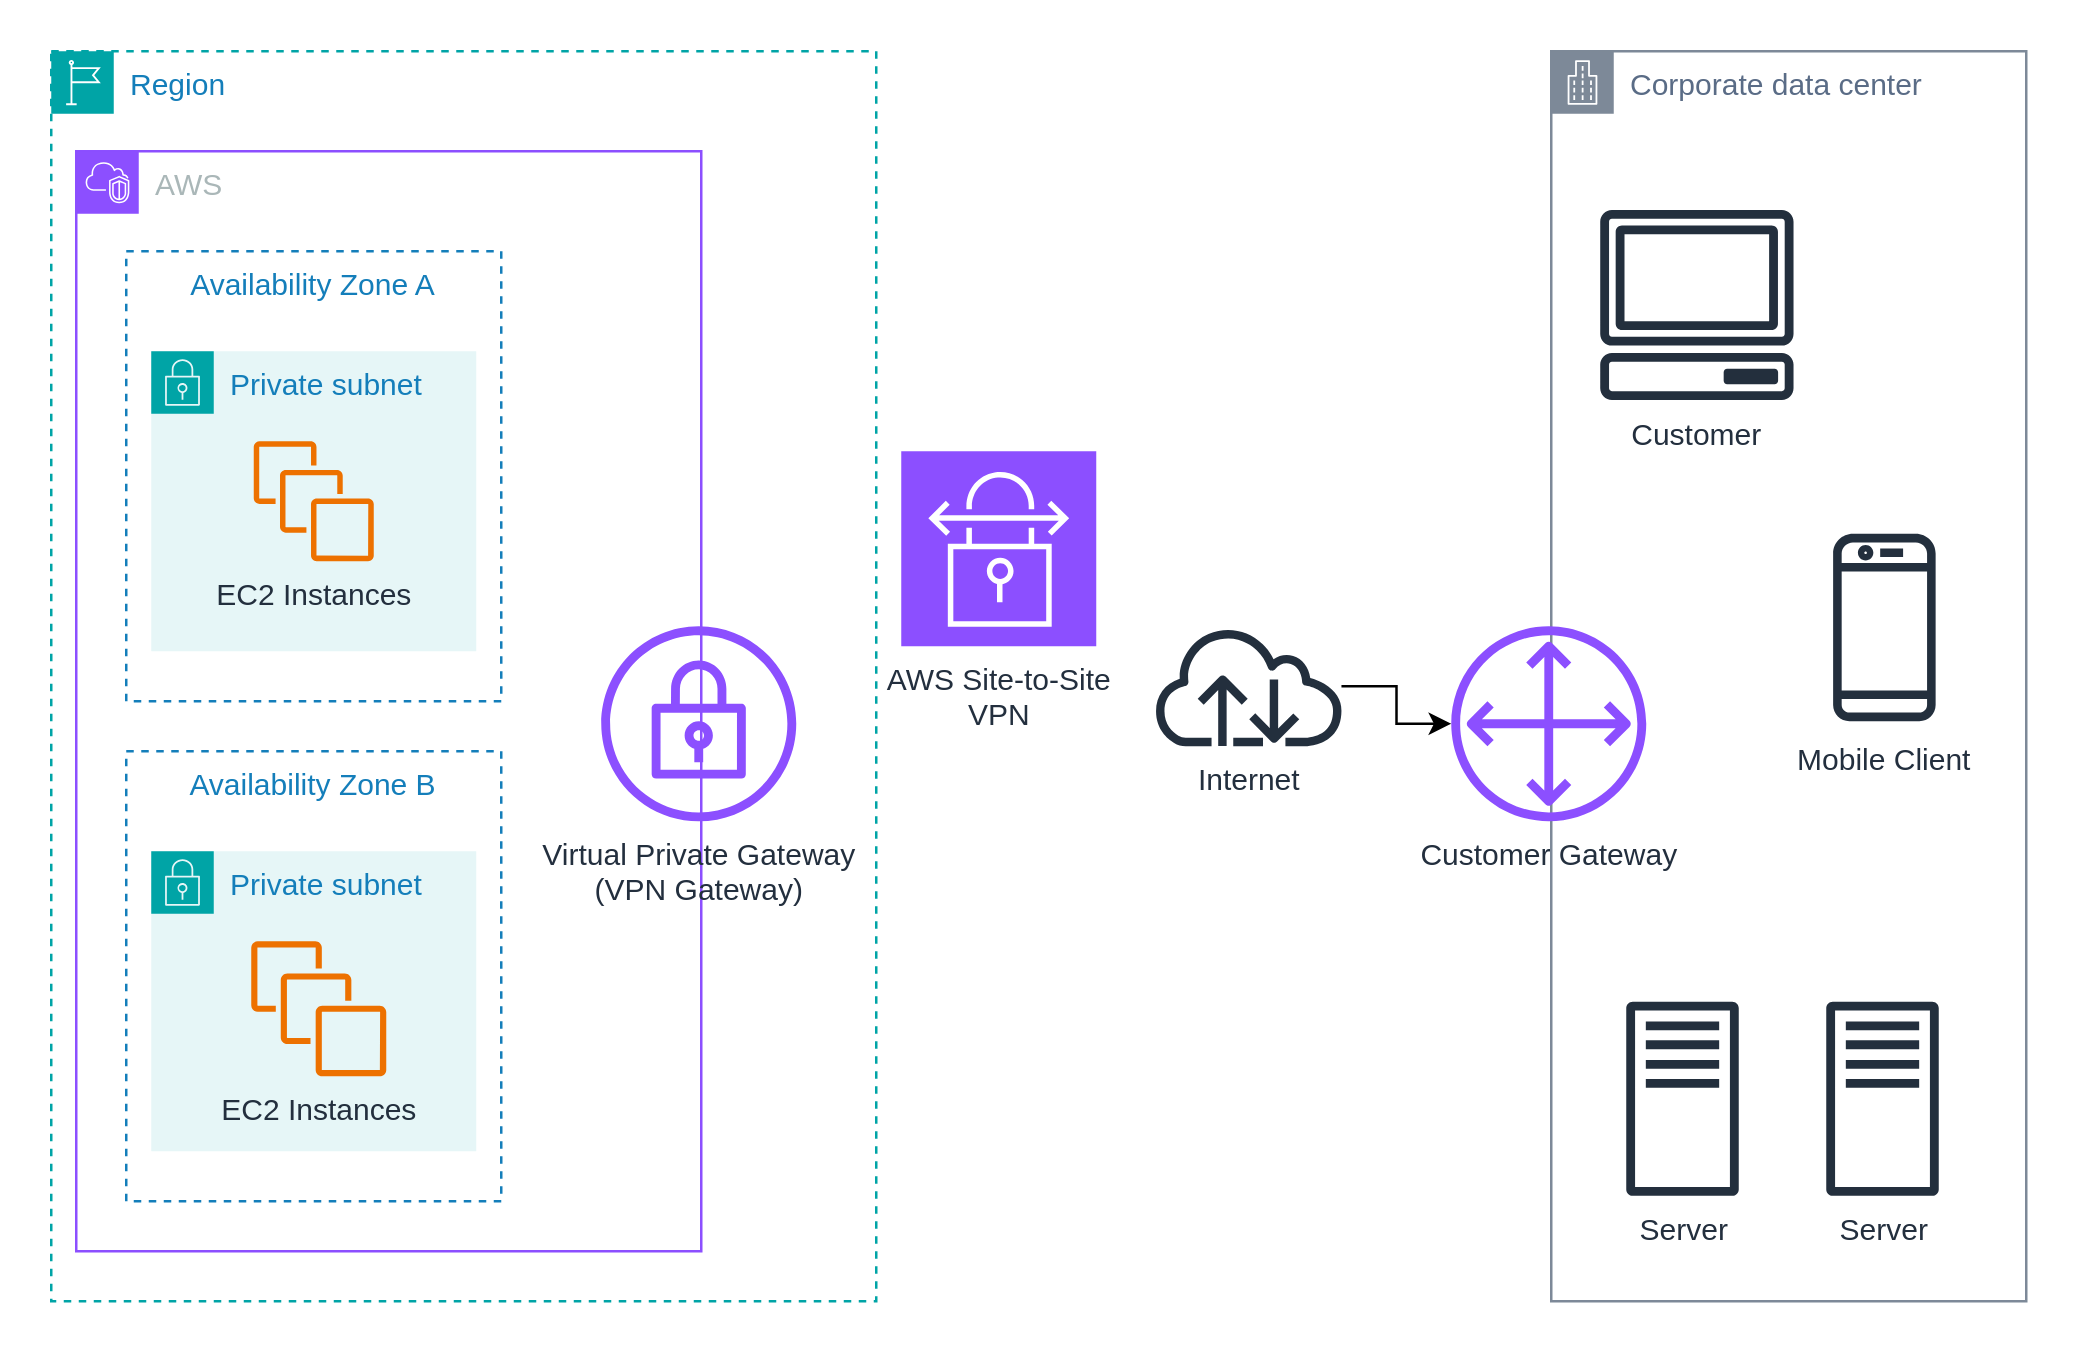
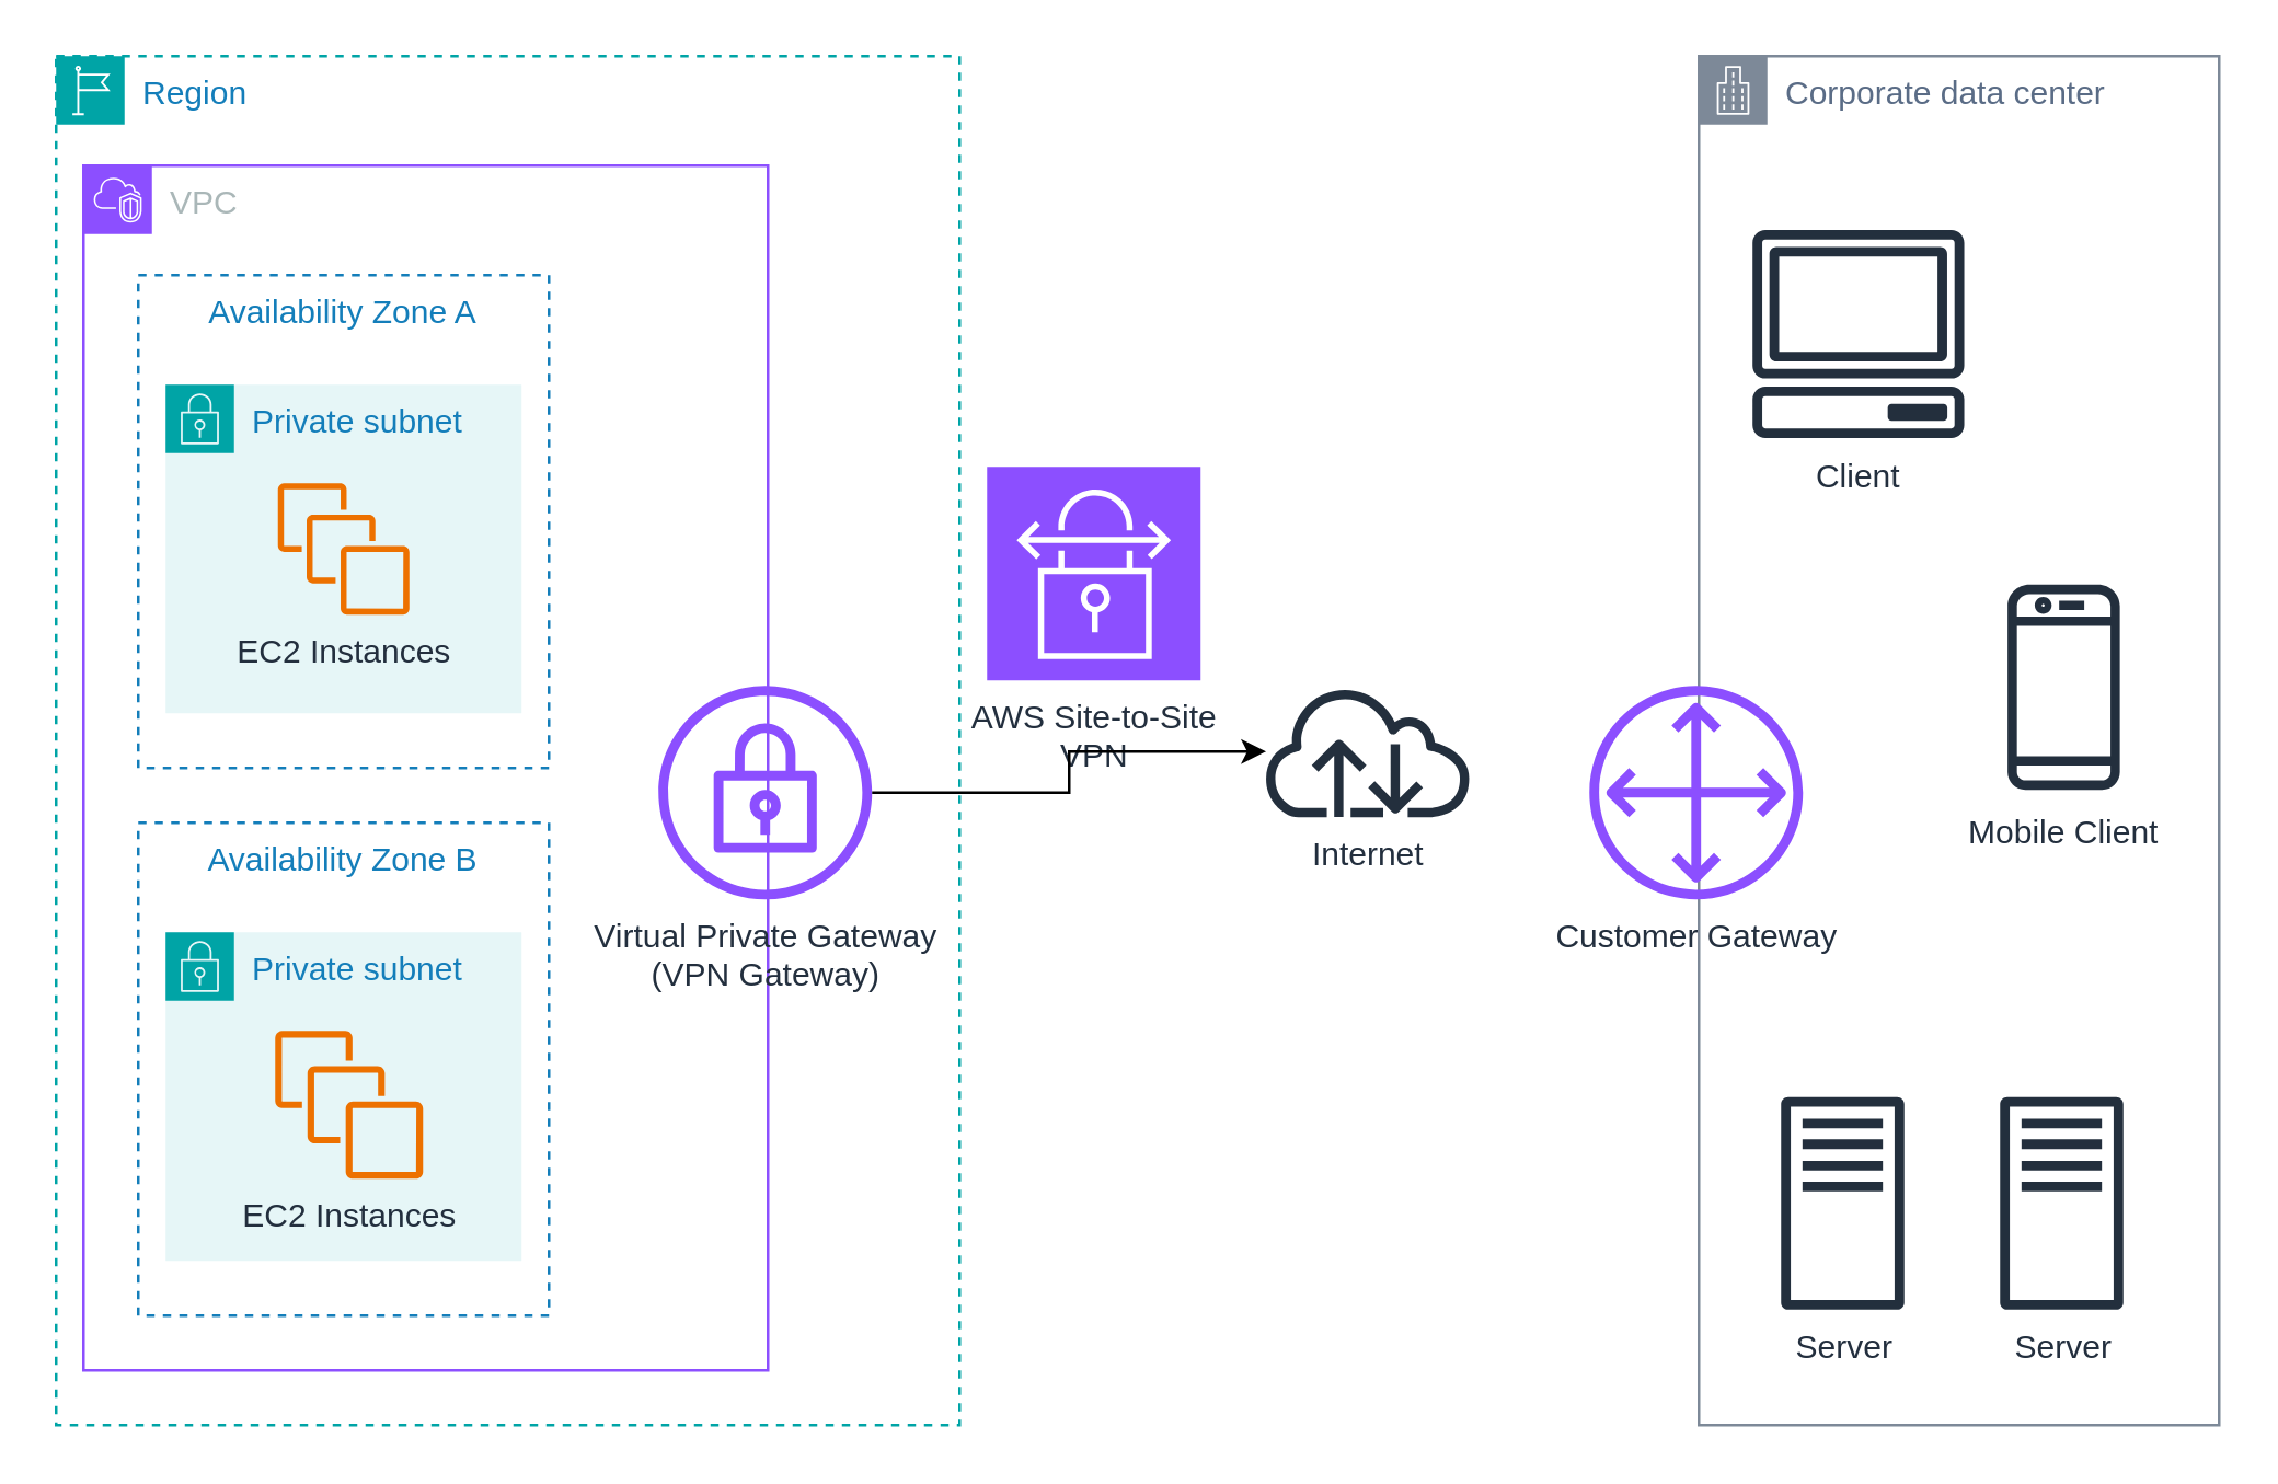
  <mxCell id="0" />
  <mxCell id="1" parent="0" />
  <mxCell id="2" value="Region" style="points=[[0,0],[0.25,0],[0.5,0],[0.75,0],[1,0],[1,0.25],[1,0.5],[1,0.75],[1,1],[0.75,1],[0.5,1],[0.25,1],[0,1],[0,0.75],[0,0.5],[0,0.25]];outlineConnect=0;gradientColor=none;html=1;whiteSpace=wrap;fontSize=12;fontStyle=0;container=1;pointerEvents=0;collapsible=0;recursiveResize=0;shape=mxgraph.aws4.group;grIcon=mxgraph.aws4.group_region;strokeColor=#00A4A6;fillColor=none;verticalAlign=top;align=left;spacingLeft=30;fontColor=#147EBA;dashed=1;" vertex="1" parent="1"><mxGeometry x="20" y="20" width="330" height="500" as="geometry" /></mxCell>
- <mxCell id="3" value="AWS" style="points=[[0,0],[0.25,0],[0.5,0],[0.75,0],[1,0],[1,0.25],[1,0.5],[1,0.75],[1,1],[0.75,1],[0.5,1],[0.25,1],[0,1],[0,0.75],[0,0.5],[0,0.25]];outlineConnect=0;gradientColor=none;html=1;whiteSpace=wrap;fontSize=12;fontStyle=0;container=1;pointerEvents=0;collapsible=0;recursiveResize=0;shape=mxgraph.aws4.group;grIcon=mxgraph.aws4.group_vpc2;strokeColor=#8C4FFF;fillColor=none;verticalAlign=top;align=left;spacingLeft=30;fontColor=#AAB7B8;dashed=0;" vertex="1" parent="2"><mxGeometry x="10" y="40" width="250" height="440" as="geometry" /></mxCell>
+ <mxCell id="3" value="VPC" style="points=[[0,0],[0.25,0],[0.5,0],[0.75,0],[1,0],[1,0.25],[1,0.5],[1,0.75],[1,1],[0.75,1],[0.5,1],[0.25,1],[0,1],[0,0.75],[0,0.5],[0,0.25]];outlineConnect=0;gradientColor=none;html=1;whiteSpace=wrap;fontSize=12;fontStyle=0;container=1;pointerEvents=0;collapsible=0;recursiveResize=0;shape=mxgraph.aws4.group;grIcon=mxgraph.aws4.group_vpc2;strokeColor=#8C4FFF;fillColor=none;verticalAlign=top;align=left;spacingLeft=30;fontColor=#AAB7B8;dashed=0;" vertex="1" parent="2"><mxGeometry x="10" y="40" width="250" height="440" as="geometry" /></mxCell>
  <mxCell id="4" value="Availability Zone A" style="fillColor=none;strokeColor=#147EBA;dashed=1;verticalAlign=top;fontStyle=0;fontColor=#147EBA;whiteSpace=wrap;html=1;" vertex="1" parent="3"><mxGeometry x="20" y="40" width="150" height="180" as="geometry" /></mxCell>
  <mxCell id="5" value="Availability Zone B" style="fillColor=none;strokeColor=#147EBA;dashed=1;verticalAlign=top;fontStyle=0;fontColor=#147EBA;whiteSpace=wrap;html=1;" vertex="1" parent="3"><mxGeometry x="20" y="240" width="150" height="180" as="geometry" /></mxCell>
  <mxCell id="6" value="Private subnet" style="points=[[0,0],[0.25,0],[0.5,0],[0.75,0],[1,0],[1,0.25],[1,0.5],[1,0.75],[1,1],[0.75,1],[0.5,1],[0.25,1],[0,1],[0,0.75],[0,0.5],[0,0.25]];outlineConnect=0;gradientColor=none;html=1;whiteSpace=wrap;fontSize=12;fontStyle=0;container=1;pointerEvents=0;collapsible=0;recursiveResize=0;shape=mxgraph.aws4.group;grIcon=mxgraph.aws4.group_security_group;grStroke=0;strokeColor=#00A4A6;fillColor=#E6F6F7;verticalAlign=top;align=left;spacingLeft=30;fontColor=#147EBA;dashed=0;" vertex="1" parent="3"><mxGeometry x="30" y="80" width="130" height="120" as="geometry" /></mxCell>
  <mxCell id="7" value="EC2 Instances" style="sketch=0;outlineConnect=0;fontColor=#232F3E;gradientColor=none;fillColor=#ED7100;strokeColor=none;dashed=0;verticalLabelPosition=bottom;verticalAlign=top;align=center;html=1;fontSize=12;fontStyle=0;aspect=fixed;pointerEvents=1;shape=mxgraph.aws4.instances;" vertex="1" parent="6"><mxGeometry x="41" y="36" width="48" height="48" as="geometry" /></mxCell>
  <mxCell id="8" value="Private subnet" style="points=[[0,0],[0.25,0],[0.5,0],[0.75,0],[1,0],[1,0.25],[1,0.5],[1,0.75],[1,1],[0.75,1],[0.5,1],[0.25,1],[0,1],[0,0.75],[0,0.5],[0,0.25]];outlineConnect=0;gradientColor=none;html=1;whiteSpace=wrap;fontSize=12;fontStyle=0;container=1;pointerEvents=0;collapsible=0;recursiveResize=0;shape=mxgraph.aws4.group;grIcon=mxgraph.aws4.group_security_group;grStroke=0;strokeColor=#00A4A6;fillColor=#E6F6F7;verticalAlign=top;align=left;spacingLeft=30;fontColor=#147EBA;dashed=0;" vertex="1" parent="3"><mxGeometry x="30" y="280" width="130" height="120" as="geometry" /></mxCell>
  <mxCell id="9" value="EC2 Instances" style="sketch=0;outlineConnect=0;fontColor=#232F3E;gradientColor=none;fillColor=#ED7100;strokeColor=none;dashed=0;verticalLabelPosition=bottom;verticalAlign=top;align=center;html=1;fontSize=12;fontStyle=0;aspect=fixed;pointerEvents=1;shape=mxgraph.aws4.instances;" vertex="1" parent="8"><mxGeometry x="40" y="36" width="54" height="54" as="geometry" /></mxCell>
  <mxCell id="10" value="Virtual Private Gateway&lt;div&gt;(VPN Gateway)&lt;/div&gt;" style="sketch=0;outlineConnect=0;fontColor=#232F3E;gradientColor=none;fillColor=#8C4FFF;strokeColor=none;dashed=0;verticalLabelPosition=bottom;verticalAlign=top;align=center;html=1;fontSize=12;fontStyle=0;aspect=fixed;pointerEvents=1;shape=mxgraph.aws4.vpn_gateway;" vertex="1" parent="2"><mxGeometry x="220" y="230" width="78" height="78" as="geometry" /></mxCell>
  <mxCell id="11" value="Corporate data center" style="points=[[0,0],[0.25,0],[0.5,0],[0.75,0],[1,0],[1,0.25],[1,0.5],[1,0.75],[1,1],[0.75,1],[0.5,1],[0.25,1],[0,1],[0,0.75],[0,0.5],[0,0.25]];outlineConnect=0;gradientColor=none;html=1;whiteSpace=wrap;fontSize=12;fontStyle=0;container=1;pointerEvents=0;collapsible=0;recursiveResize=0;shape=mxgraph.aws4.group;grIcon=mxgraph.aws4.group_corporate_data_center;strokeColor=#7D8998;fillColor=none;verticalAlign=top;align=left;spacingLeft=30;fontColor=#5A6C86;dashed=0;" vertex="1" parent="1"><mxGeometry x="620" y="20" width="190" height="500" as="geometry" /></mxCell>
  <mxCell id="12" value="Mobile Client" style="sketch=0;outlineConnect=0;fontColor=#232F3E;gradientColor=none;fillColor=#232F3D;strokeColor=none;dashed=0;verticalLabelPosition=bottom;verticalAlign=top;align=center;html=1;fontSize=12;fontStyle=0;aspect=fixed;pointerEvents=1;shape=mxgraph.aws4.mobile_client;" vertex="1" parent="11"><mxGeometry x="112.75" y="191.5" width="41" height="78" as="geometry" /></mxCell>
- <mxCell id="13" value="Customer" style="sketch=0;outlineConnect=0;fontColor=#232F3E;gradientColor=none;fillColor=#232F3D;strokeColor=none;dashed=0;verticalLabelPosition=bottom;verticalAlign=top;align=center;html=1;fontSize=12;fontStyle=0;aspect=fixed;pointerEvents=1;shape=mxgraph.aws4.client;" vertex="1" parent="11"><mxGeometry x="19.25" y="63.5" width="78" height="76" as="geometry" /></mxCell>
+ <mxCell id="13" value="Client" style="sketch=0;outlineConnect=0;fontColor=#232F3E;gradientColor=none;fillColor=#232F3D;strokeColor=none;dashed=0;verticalLabelPosition=bottom;verticalAlign=top;align=center;html=1;fontSize=12;fontStyle=0;aspect=fixed;pointerEvents=1;shape=mxgraph.aws4.client;" vertex="1" parent="11"><mxGeometry x="19.25" y="63.5" width="78" height="76" as="geometry" /></mxCell>
  <mxCell id="14" value="Server" style="sketch=0;outlineConnect=0;fontColor=#232F3E;gradientColor=none;fillColor=#232F3D;strokeColor=none;dashed=0;verticalLabelPosition=bottom;verticalAlign=top;align=center;html=1;fontSize=12;fontStyle=0;aspect=fixed;pointerEvents=1;shape=mxgraph.aws4.traditional_server;" vertex="1" parent="11"><mxGeometry x="30" y="380" width="45" height="78" as="geometry" /></mxCell>
  <mxCell id="15" value="Server" style="sketch=0;outlineConnect=0;fontColor=#232F3E;gradientColor=none;fillColor=#232F3D;strokeColor=none;dashed=0;verticalLabelPosition=bottom;verticalAlign=top;align=center;html=1;fontSize=12;fontStyle=0;aspect=fixed;pointerEvents=1;shape=mxgraph.aws4.traditional_server;" vertex="1" parent="11"><mxGeometry x="110" y="380" width="45" height="78" as="geometry" /></mxCell>
  <mxCell id="16" value="Customer Gateway" style="sketch=0;outlineConnect=0;fontColor=#232F3E;gradientColor=none;fillColor=#8C4FFF;strokeColor=none;dashed=0;verticalLabelPosition=bottom;verticalAlign=top;align=center;html=1;fontSize=12;fontStyle=0;aspect=fixed;pointerEvents=1;shape=mxgraph.aws4.customer_gateway;" vertex="1" parent="11"><mxGeometry x="-40" y="230" width="78" height="78" as="geometry" /></mxCell>
- <mxCell id="17" style="edgeStyle=orthogonalEdgeStyle;rounded=0;orthogonalLoop=1;jettySize=auto;html=1;" edge="1" parent="1" source="18" target="16"><mxGeometry relative="1" as="geometry" /></mxCell>
  <mxCell id="18" value="Internet" style="sketch=0;outlineConnect=0;fontColor=#232F3E;gradientColor=none;fillColor=#232F3D;strokeColor=none;dashed=0;verticalLabelPosition=bottom;verticalAlign=top;align=center;html=1;fontSize=12;fontStyle=0;aspect=fixed;pointerEvents=1;shape=mxgraph.aws4.internet;" vertex="1" parent="1"><mxGeometry x="460" y="250" width="78" height="48" as="geometry" /></mxCell>
- <mxCell id="19" value="AWS Site-to-Site&lt;div&gt;VPN&lt;/div&gt;" style="sketch=0;points=[[0,0,0],[0.25,0,0],[0.5,0,0],[0.75,0,0],[1,0,0],[0,1,0],[0.25,1,0],[0.5,1,0],[0.75,1,0],[1,1,0],[0,0.25,0],[0,0.5,0],[0,0.75,0],[1,0.25,0],[1,0.5,0],[1,0.75,0]];outlineConnect=0;fontColor=#232F3E;fillColor=#8C4FFF;strokeColor=#ffffff;dashed=0;verticalLabelPosition=bottom;verticalAlign=top;align=center;html=1;fontSize=12;fontStyle=0;aspect=fixed;shape=mxgraph.aws4.resourceIcon;resIcon=mxgraph.aws4.site_to_site_vpn;" vertex="1" parent="1"><mxGeometry x="360" y="180" width="78" height="78" as="geometry" /></mxCell>
+ <mxCell id="19" value="AWS Site-to-Site&lt;div&gt;VPN&lt;/div&gt;" style="sketch=0;points=[[0,0,0],[0.25,0,0],[0.5,0,0],[0.75,0,0],[1,0,0],[0,1,0],[0.25,1,0],[0.5,1,0],[0.75,1,0],[1,1,0],[0,0.25,0],[0,0.5,0],[0,0.75,0],[1,0.25,0],[1,0.5,0],[1,0.75,0]];outlineConnect=0;fontColor=#232F3E;fillColor=#8C4FFF;strokeColor=#ffffff;dashed=0;verticalLabelPosition=bottom;verticalAlign=top;align=center;html=1;fontSize=12;fontStyle=0;aspect=fixed;shape=mxgraph.aws4.resourceIcon;resIcon=mxgraph.aws4.site_to_site_vpn;" vertex="1" parent="1"><mxGeometry x="360" y="170" width="78" height="78" as="geometry" /></mxCell>
+ <mxCell id="20" style="edgeStyle=orthogonalEdgeStyle;rounded=0;orthogonalLoop=1;jettySize=auto;html=1;" edge="1" parent="1" source="10" target="18"><mxGeometry relative="1" as="geometry" /></mxCell>
